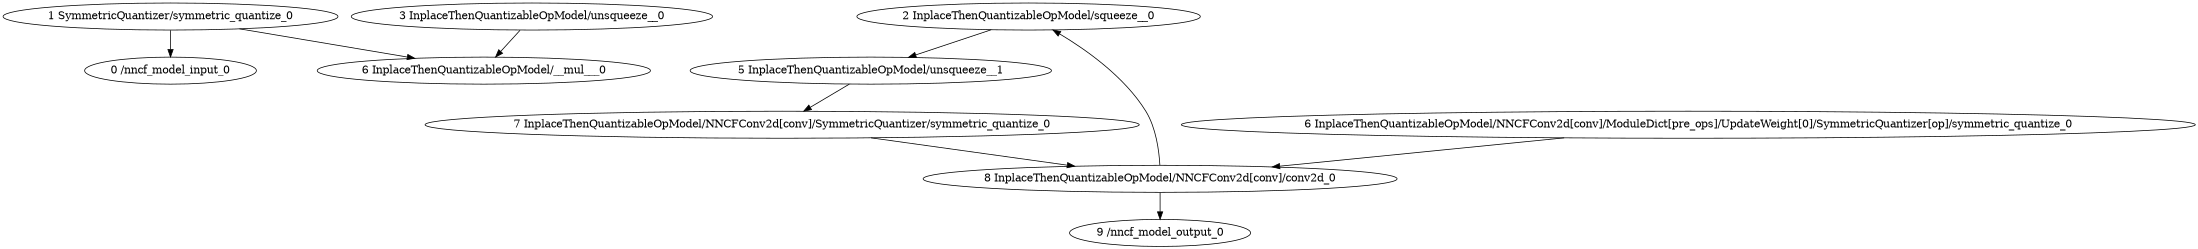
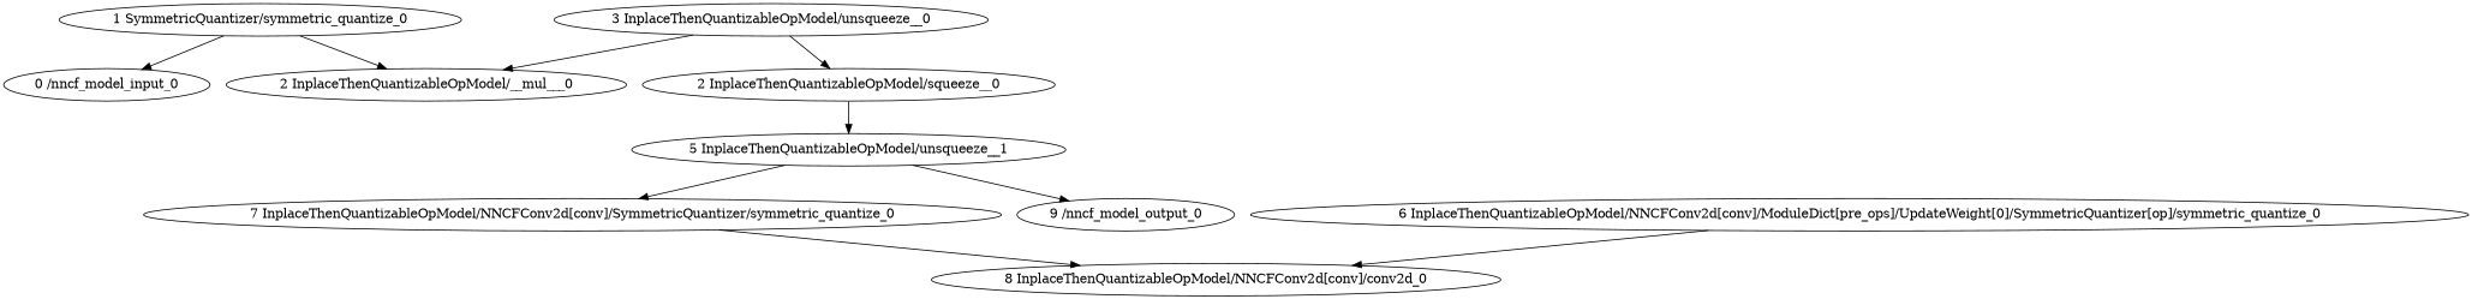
  strict digraph {
    node [type=symmetric_quantize]
    "0 /nncf_model_input_0" [type=nncf_model_input]
    "1 SymmetricQuantizer/symmetric_quantize_0"
-   "2 InplaceThenQuantizableOpModel/__mul___0" [type=__mul__ label="6 InplaceThenQuantizableOpModel/__mul___0"]
+   "2 InplaceThenQuantizableOpModel/__mul___0" [type=__mul__]
    "3 InplaceThenQuantizableOpModel/unsqueeze__0" [type=unsqueeze_]
    n5 [label="2 InplaceThenQuantizableOpModel/squeeze__0" type=squeeze_]
    "5 InplaceThenQuantizableOpModel/unsqueeze__1" [type=unsqueeze_]
    "7 InplaceThenQuantizableOpModel/NNCFConv2d[conv]/SymmetricQuantizer/symmetric_quantize_0"
    "8 InplaceThenQuantizableOpModel/NNCFConv2d[conv]/conv2d_0" [type=conv2d]
    "6 InplaceThenQuantizableOpModel/NNCFConv2d[conv]/ModuleDict[pre_ops]/UpdateWeight[0]/SymmetricQuantizer[op]/symmetric_quantize_0"
    "9 /nncf_model_output_0" [type=nncf_model_output]
    "1 SymmetricQuantizer/symmetric_quantize_0" -> "0 /nncf_model_input_0"
    "1 SymmetricQuantizer/symmetric_quantize_0" -> "2 InplaceThenQuantizableOpModel/__mul___0"
    "3 InplaceThenQuantizableOpModel/unsqueeze__0" -> "2 InplaceThenQuantizableOpModel/__mul___0"
-   "8 InplaceThenQuantizableOpModel/NNCFConv2d[conv]/conv2d_0" -> n5
+   "3 InplaceThenQuantizableOpModel/unsqueeze__0" -> n5
    n5 -> "5 InplaceThenQuantizableOpModel/unsqueeze__1"
    "5 InplaceThenQuantizableOpModel/unsqueeze__1" -> "7 InplaceThenQuantizableOpModel/NNCFConv2d[conv]/SymmetricQuantizer/symmetric_quantize_0"
    "7 InplaceThenQuantizableOpModel/NNCFConv2d[conv]/SymmetricQuantizer/symmetric_quantize_0" -> "8 InplaceThenQuantizableOpModel/NNCFConv2d[conv]/conv2d_0"
-   "8 InplaceThenQuantizableOpModel/NNCFConv2d[conv]/conv2d_0" -> "9 /nncf_model_output_0"
+   "5 InplaceThenQuantizableOpModel/unsqueeze__1" -> "9 /nncf_model_output_0"
    "6 InplaceThenQuantizableOpModel/NNCFConv2d[conv]/ModuleDict[pre_ops]/UpdateWeight[0]/SymmetricQuantizer[op]/symmetric_quantize_0" -> "8 InplaceThenQuantizableOpModel/NNCFConv2d[conv]/conv2d_0"
  }
